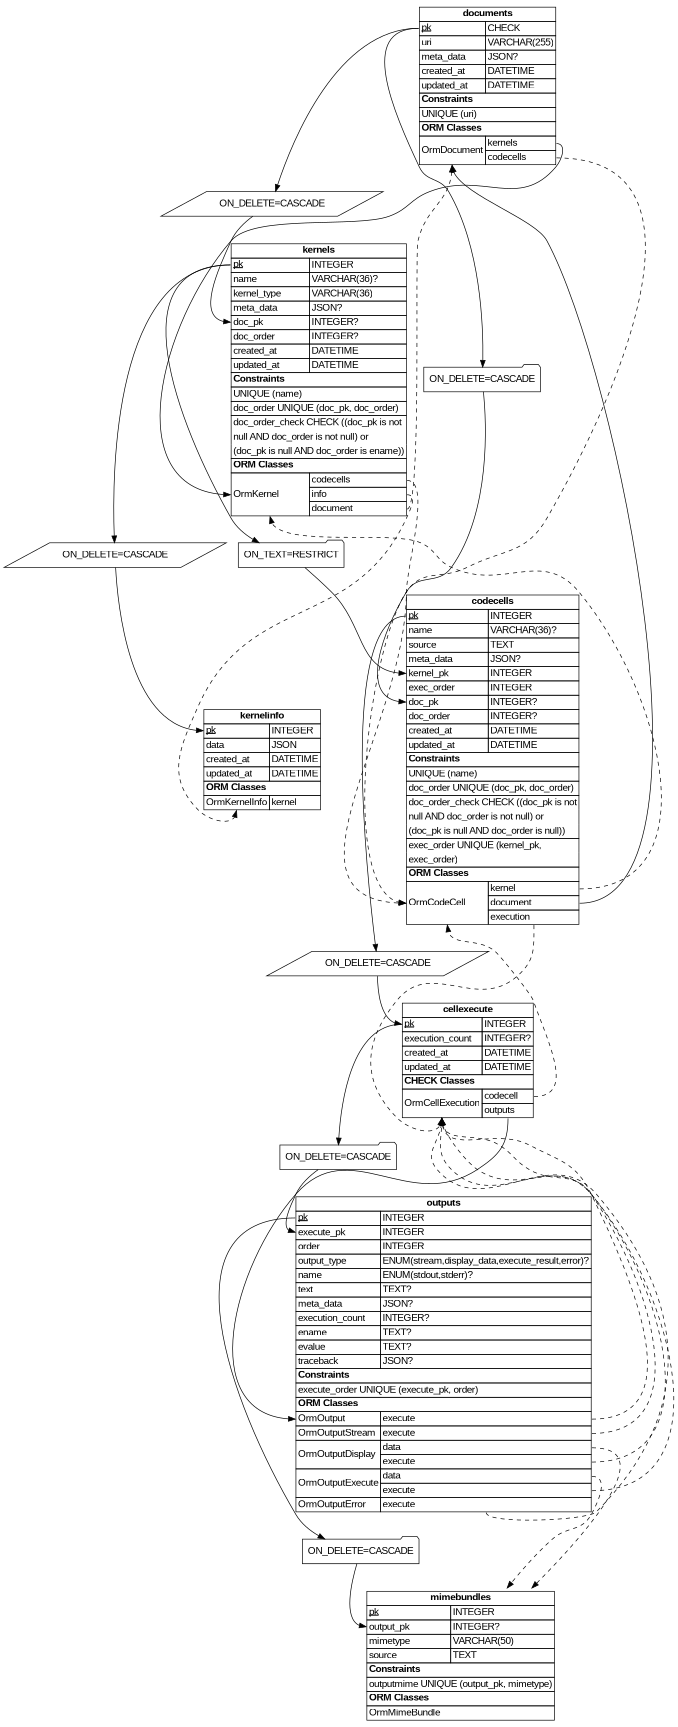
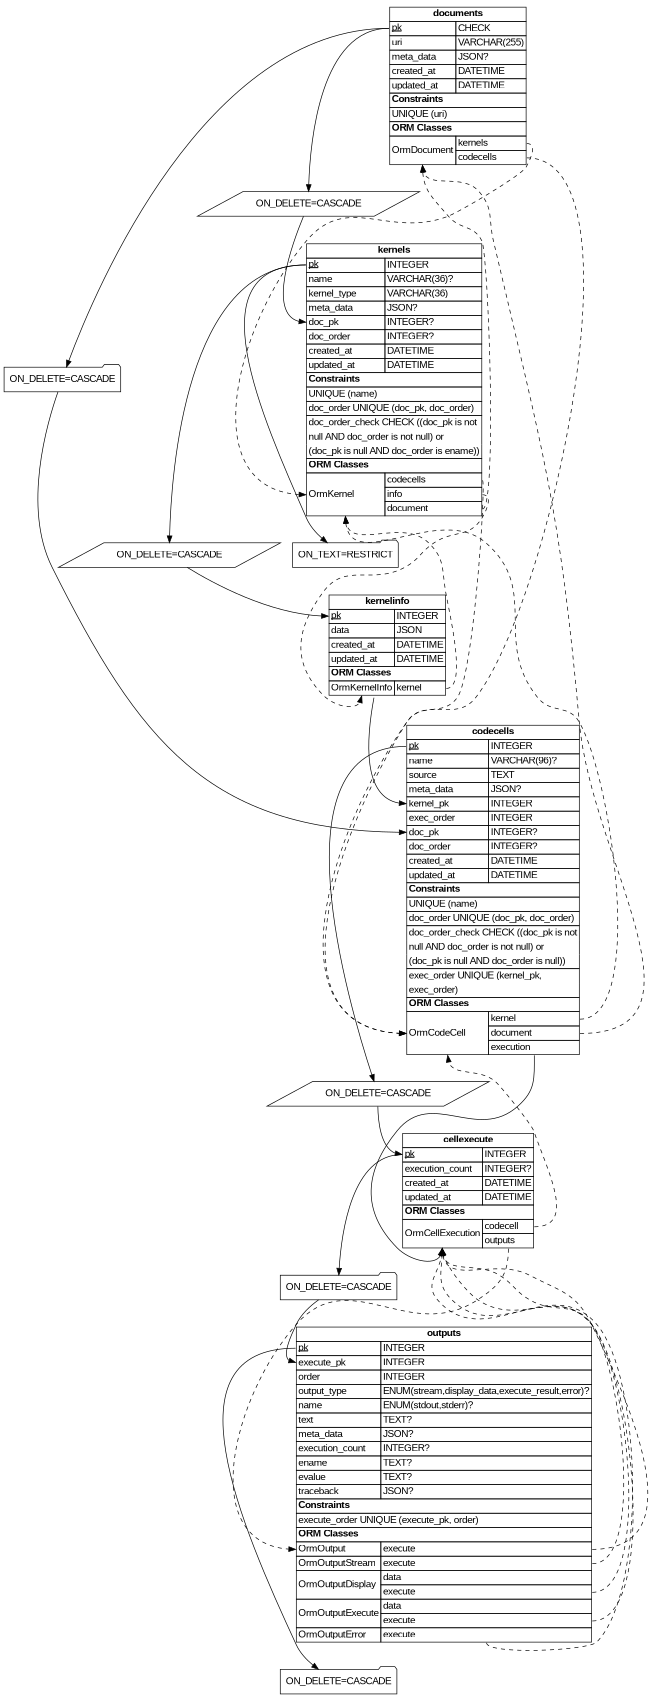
  digraph {
    fontname="Liberation Sans"
    node [fontname="Liberation Sans" shape=plaintext]
    edge [fontname="Liberation Sans" style=dashed]
    n1 [label=<<TABLE BORDER="0" CELLBORDER="1" CELLSPACING="0"> <TR><TD COLSPAN="2"><B>documents</B></TD></TR> <TR><TD ALIGN="LEFT" PORT="pk"><u>pk</u></TD><TD ALIGN="LEFT">CHECK</TD></TR> <TR><TD ALIGN="LEFT" PORT="uri">uri</TD><TD ALIGN="LEFT">VARCHAR(255)</TD></TR> <TR><TD ALIGN="LEFT" PORT="meta_data">meta_data</TD><TD ALIGN="LEFT">JSON?</TD></TR> <TR><TD ALIGN="LEFT" PORT="created_at">created_at</TD><TD ALIGN="LEFT">DATETIME</TD></TR> <TR><TD ALIGN="LEFT" PORT="updated_at">updated_at</TD><TD ALIGN="LEFT">DATETIME</TD></TR> <TR><TD ALIGN="LEFT" COLSPAN="2"><B>Constraints</B></TD></TR> <TR><TD ALIGN="LEFT" COLSPAN="2" SIDES="TBLR">UNIQUE (uri)</TD></TR> <TR><TD ALIGN="LEFT" COLSPAN="2"><B>ORM Classes</B></TD></TR> <TR><TD ROWSPAN="2" ALIGN="LEFT" PORT="OrmDocument">OrmDocument</TD><TD ALIGN="LEFT" PORT="OrmDocument_kernels">kernels</TD></TR> <TR><TD ALIGN="LEFT" PORT="OrmDocument_codecells">codecells</TD></TR> </TABLE>>]
    n2 [label=<<TABLE BORDER="0" CELLBORDER="1" CELLSPACING="0"> <TR><TD COLSPAN="2"><B>kernels</B></TD></TR> <TR><TD ALIGN="LEFT" PORT="pk"><u>pk</u></TD><TD ALIGN="LEFT">INTEGER</TD></TR> <TR><TD ALIGN="LEFT" PORT="name">name</TD><TD ALIGN="LEFT">VARCHAR(36)?</TD></TR> <TR><TD ALIGN="LEFT" PORT="kernel_type">kernel_type</TD><TD ALIGN="LEFT">VARCHAR(36)</TD></TR> <TR><TD ALIGN="LEFT" PORT="meta_data">meta_data</TD><TD ALIGN="LEFT">JSON?</TD></TR> <TR><TD ALIGN="LEFT" PORT="doc_pk">doc_pk</TD><TD ALIGN="LEFT">INTEGER?</TD></TR> <TR><TD ALIGN="LEFT" PORT="doc_order">doc_order</TD><TD ALIGN="LEFT">INTEGER?</TD></TR> <TR><TD ALIGN="LEFT" PORT="created_at">created_at</TD><TD ALIGN="LEFT">DATETIME</TD></TR> <TR><TD ALIGN="LEFT" PORT="updated_at">updated_at</TD><TD ALIGN="LEFT">DATETIME</TD></TR> <TR><TD ALIGN="LEFT" COLSPAN="2"><B>Constraints</B></TD></TR> <TR><TD ALIGN="LEFT" COLSPAN="2" SIDES="TBLR">UNIQUE (name)</TD></TR> <TR><TD ALIGN="LEFT" COLSPAN="2" SIDES="TBLR">doc_order UNIQUE (doc_pk, doc_order)</TD></TR> <TR><TD ALIGN="LEFT" COLSPAN="2" SIDES="TLR">doc_order_check CHECK ((doc_pk is not</TD></TR> <TR><TD ALIGN="LEFT" COLSPAN="2" SIDES="LR">null AND doc_order is not null) or</TD></TR> <TR><TD ALIGN="LEFT" COLSPAN="2" SIDES="BLR">(doc_pk is null AND doc_order is ename))</TD></TR> <TR><TD ALIGN="LEFT" COLSPAN="2"><B>ORM Classes</B></TD></TR> <TR><TD ROWSPAN="3" ALIGN="LEFT" PORT="OrmKernel">OrmKernel</TD><TD ALIGN="LEFT" PORT="OrmKernel_codecells">codecells</TD></TR> <TR><TD ALIGN="LEFT" PORT="OrmKernel_info">info</TD></TR> <TR><TD ALIGN="LEFT" PORT="OrmKernel_document">document</TD></TR> </TABLE>>]
-   n3 [label=<<TABLE BORDER="0" CELLBORDER="1" CELLSPACING="0"> <TR><TD COLSPAN="2"><B>codecells</B></TD></TR> <TR><TD ALIGN="LEFT" PORT="pk"><u>pk</u></TD><TD ALIGN="LEFT">INTEGER</TD></TR> <TR><TD ALIGN="LEFT" PORT="name">name</TD><TD ALIGN="LEFT">VARCHAR(36)?</TD></TR> <TR><TD ALIGN="LEFT" PORT="source">source</TD><TD ALIGN="LEFT">TEXT</TD></TR> <TR><TD ALIGN="LEFT" PORT="meta_data">meta_data</TD><TD ALIGN="LEFT">JSON?</TD></TR> <TR><TD ALIGN="LEFT" PORT="kernel_pk">kernel_pk</TD><TD ALIGN="LEFT">INTEGER</TD></TR> <TR><TD ALIGN="LEFT" PORT="exec_order">exec_order</TD><TD ALIGN="LEFT">INTEGER</TD></TR> <TR><TD ALIGN="LEFT" PORT="doc_pk">doc_pk</TD><TD ALIGN="LEFT">INTEGER?</TD></TR> <TR><TD ALIGN="LEFT" PORT="doc_order">doc_order</TD><TD ALIGN="LEFT">INTEGER?</TD></TR> <TR><TD ALIGN="LEFT" PORT="created_at">created_at</TD><TD ALIGN="LEFT">DATETIME</TD></TR> <TR><TD ALIGN="LEFT" PORT="updated_at">updated_at</TD><TD ALIGN="LEFT">DATETIME</TD></TR> <TR><TD ALIGN="LEFT" COLSPAN="2"><B>Constraints</B></TD></TR> <TR><TD ALIGN="LEFT" COLSPAN="2" SIDES="TBLR">UNIQUE (name)</TD></TR> <TR><TD ALIGN="LEFT" COLSPAN="2" SIDES="TBLR">doc_order UNIQUE (doc_pk, doc_order)</TD></TR> <TR><TD ALIGN="LEFT" COLSPAN="2" SIDES="TLR">doc_order_check CHECK ((doc_pk is not</TD></TR> <TR><TD ALIGN="LEFT" COLSPAN="2" SIDES="LR">null AND doc_order is not null) or</TD></TR> <TR><TD ALIGN="LEFT" COLSPAN="2" SIDES="BLR">(doc_pk is null AND doc_order is null))</TD></TR> <TR><TD ALIGN="LEFT" COLSPAN="2" SIDES="TLR">exec_order UNIQUE (kernel_pk,</TD></TR> <TR><TD ALIGN="LEFT" COLSPAN="2" SIDES="BLR">exec_order)</TD></TR> <TR><TD ALIGN="LEFT" COLSPAN="2"><B>ORM Classes</B></TD></TR> <TR><TD ROWSPAN="3" ALIGN="LEFT" PORT="OrmCodeCell">OrmCodeCell</TD><TD ALIGN="LEFT" PORT="OrmCodeCell_kernel">kernel</TD></TR> <TR><TD ALIGN="LEFT" PORT="OrmCodeCell_document">document</TD></TR> <TR><TD ALIGN="LEFT" PORT="OrmCodeCell_execution">execution</TD></TR> </TABLE>>]
+   n3 [label=<<TABLE BORDER="0" CELLBORDER="1" CELLSPACING="0"> <TR><TD COLSPAN="2"><B>codecells</B></TD></TR> <TR><TD ALIGN="LEFT" PORT="pk"><u>pk</u></TD><TD ALIGN="LEFT">INTEGER</TD></TR> <TR><TD ALIGN="LEFT" PORT="name">name</TD><TD ALIGN="LEFT">VARCHAR(96)?</TD></TR> <TR><TD ALIGN="LEFT" PORT="source">source</TD><TD ALIGN="LEFT">TEXT</TD></TR> <TR><TD ALIGN="LEFT" PORT="meta_data">meta_data</TD><TD ALIGN="LEFT">JSON?</TD></TR> <TR><TD ALIGN="LEFT" PORT="kernel_pk">kernel_pk</TD><TD ALIGN="LEFT">INTEGER</TD></TR> <TR><TD ALIGN="LEFT" PORT="exec_order">exec_order</TD><TD ALIGN="LEFT">INTEGER</TD></TR> <TR><TD ALIGN="LEFT" PORT="doc_pk">doc_pk</TD><TD ALIGN="LEFT">INTEGER?</TD></TR> <TR><TD ALIGN="LEFT" PORT="doc_order">doc_order</TD><TD ALIGN="LEFT">INTEGER?</TD></TR> <TR><TD ALIGN="LEFT" PORT="created_at">created_at</TD><TD ALIGN="LEFT">DATETIME</TD></TR> <TR><TD ALIGN="LEFT" PORT="updated_at">updated_at</TD><TD ALIGN="LEFT">DATETIME</TD></TR> <TR><TD ALIGN="LEFT" COLSPAN="2"><B>Constraints</B></TD></TR> <TR><TD ALIGN="LEFT" COLSPAN="2" SIDES="TBLR">UNIQUE (name)</TD></TR> <TR><TD ALIGN="LEFT" COLSPAN="2" SIDES="TBLR">doc_order UNIQUE (doc_pk, doc_order)</TD></TR> <TR><TD ALIGN="LEFT" COLSPAN="2" SIDES="TLR">doc_order_check CHECK ((doc_pk is not</TD></TR> <TR><TD ALIGN="LEFT" COLSPAN="2" SIDES="LR">null AND doc_order is not null) or</TD></TR> <TR><TD ALIGN="LEFT" COLSPAN="2" SIDES="BLR">(doc_pk is null AND doc_order is null))</TD></TR> <TR><TD ALIGN="LEFT" COLSPAN="2" SIDES="TLR">exec_order UNIQUE (kernel_pk,</TD></TR> <TR><TD ALIGN="LEFT" COLSPAN="2" SIDES="BLR">exec_order)</TD></TR> <TR><TD ALIGN="LEFT" COLSPAN="2"><B>ORM Classes</B></TD></TR> <TR><TD ROWSPAN="3" ALIGN="LEFT" PORT="OrmCodeCell">OrmCodeCell</TD><TD ALIGN="LEFT" PORT="OrmCodeCell_kernel">kernel</TD></TR> <TR><TD ALIGN="LEFT" PORT="OrmCodeCell_document">document</TD></TR> <TR><TD ALIGN="LEFT" PORT="OrmCodeCell_execution">execution</TD></TR> </TABLE>>]
    n4 [label="ON_DELETE=CASCADE" shape=parallelogram]
    n5 [label="ON_DELETE=CASCADE" shape=folder]
    n6 [label=<<TABLE BORDER="0" CELLBORDER="1" CELLSPACING="0"> <TR><TD COLSPAN="2"><B>kernelinfo</B></TD></TR> <TR><TD ALIGN="LEFT" PORT="pk"><u>pk</u></TD><TD ALIGN="LEFT">INTEGER</TD></TR> <TR><TD ALIGN="LEFT" PORT="data">data</TD><TD ALIGN="LEFT">JSON</TD></TR> <TR><TD ALIGN="LEFT" PORT="created_at">created_at</TD><TD ALIGN="LEFT">DATETIME</TD></TR> <TR><TD ALIGN="LEFT" PORT="updated_at">updated_at</TD><TD ALIGN="LEFT">DATETIME</TD></TR> <TR><TD ALIGN="LEFT" COLSPAN="2"><B>ORM Classes</B></TD></TR> <TR><TD ROWSPAN="1" ALIGN="LEFT" PORT="OrmKernelInfo">OrmKernelInfo</TD><TD ALIGN="LEFT" PORT="OrmKernelInfo_kernel">kernel</TD></TR> </TABLE>>]
    n7 [label="ON_TEXT=RESTRICT" shape=folder]
    n8 [label="ON_DELETE=CASCADE" shape=parallelogram]
-   n9 [label=<<TABLE BORDER="0" CELLBORDER="1" CELLSPACING="0"> <TR><TD COLSPAN="2"><B>cellexecute</B></TD></TR> <TR><TD ALIGN="LEFT" PORT="pk"><u>pk</u></TD><TD ALIGN="LEFT">INTEGER</TD></TR> <TR><TD ALIGN="LEFT" PORT="execution_count">execution_count</TD><TD ALIGN="LEFT">INTEGER?</TD></TR> <TR><TD ALIGN="LEFT" PORT="created_at">created_at</TD><TD ALIGN="LEFT">DATETIME</TD></TR> <TR><TD ALIGN="LEFT" PORT="updated_at">updated_at</TD><TD ALIGN="LEFT">DATETIME</TD></TR> <TR><TD ALIGN="LEFT" COLSPAN="2"><B>CHECK Classes</B></TD></TR> <TR><TD ROWSPAN="2" ALIGN="LEFT" PORT="OrmCellExecution">OrmCellExecution</TD><TD ALIGN="LEFT" PORT="OrmCellExecution_codecell">codecell</TD></TR> <TR><TD ALIGN="LEFT" PORT="OrmCellExecution_outputs">outputs</TD></TR> </TABLE>>]
+   n9 [label=<<TABLE BORDER="0" CELLBORDER="1" CELLSPACING="0"> <TR><TD COLSPAN="2"><B>cellexecute</B></TD></TR> <TR><TD ALIGN="LEFT" PORT="pk"><u>pk</u></TD><TD ALIGN="LEFT">INTEGER</TD></TR> <TR><TD ALIGN="LEFT" PORT="execution_count">execution_count</TD><TD ALIGN="LEFT">INTEGER?</TD></TR> <TR><TD ALIGN="LEFT" PORT="created_at">created_at</TD><TD ALIGN="LEFT">DATETIME</TD></TR> <TR><TD ALIGN="LEFT" PORT="updated_at">updated_at</TD><TD ALIGN="LEFT">DATETIME</TD></TR> <TR><TD ALIGN="LEFT" COLSPAN="2"><B>ORM Classes</B></TD></TR> <TR><TD ROWSPAN="2" ALIGN="LEFT" PORT="OrmCellExecution">OrmCellExecution</TD><TD ALIGN="LEFT" PORT="OrmCellExecution_codecell">codecell</TD></TR> <TR><TD ALIGN="LEFT" PORT="OrmCellExecution_outputs">outputs</TD></TR> </TABLE>>]
    n10 [label="ON_DELETE=CASCADE" shape=parallelogram]
    n11 [label=<<TABLE BORDER="0" CELLBORDER="1" CELLSPACING="0"> <TR><TD COLSPAN="2"><B>outputs</B></TD></TR> <TR><TD ALIGN="LEFT" PORT="pk"><u>pk</u></TD><TD ALIGN="LEFT">INTEGER</TD></TR> <TR><TD ALIGN="LEFT" PORT="execute_pk">execute_pk</TD><TD ALIGN="LEFT">INTEGER</TD></TR> <TR><TD ALIGN="LEFT" PORT="order">order</TD><TD ALIGN="LEFT">INTEGER</TD></TR> <TR><TD ALIGN="LEFT" PORT="output_type">output_type</TD><TD ALIGN="LEFT">ENUM(stream,display_data,execute_result,error)?</TD></TR> <TR><TD ALIGN="LEFT" PORT="name">name</TD><TD ALIGN="LEFT">ENUM(stdout,stderr)?</TD></TR> <TR><TD ALIGN="LEFT" PORT="text">text</TD><TD ALIGN="LEFT">TEXT?</TD></TR> <TR><TD ALIGN="LEFT" PORT="meta_data">meta_data</TD><TD ALIGN="LEFT">JSON?</TD></TR> <TR><TD ALIGN="LEFT" PORT="execution_count">execution_count</TD><TD ALIGN="LEFT">INTEGER?</TD></TR> <TR><TD ALIGN="LEFT" PORT="ename">ename</TD><TD ALIGN="LEFT">TEXT?</TD></TR> <TR><TD ALIGN="LEFT" PORT="evalue">evalue</TD><TD ALIGN="LEFT">TEXT?</TD></TR> <TR><TD ALIGN="LEFT" PORT="traceback">traceback</TD><TD ALIGN="LEFT">JSON?</TD></TR> <TR><TD ALIGN="LEFT" COLSPAN="2"><B>Constraints</B></TD></TR> <TR><TD ALIGN="LEFT" COLSPAN="2" SIDES="TBLR">execute_order UNIQUE (execute_pk, order)</TD></TR> <TR><TD ALIGN="LEFT" COLSPAN="2"><B>ORM Classes</B></TD></TR> <TR><TD ROWSPAN="1" ALIGN="LEFT" PORT="OrmOutput">OrmOutput</TD><TD ALIGN="LEFT" PORT="OrmOutput_execute">execute</TD></TR> <TR><TD ROWSPAN="1" ALIGN="LEFT" PORT="OrmOutputStream">OrmOutputStream</TD><TD ALIGN="LEFT" PORT="OrmOutputStream_execute">execute</TD></TR> <TR><TD ROWSPAN="2" ALIGN="LEFT" PORT="OrmOutputDisplay">OrmOutputDisplay</TD><TD ALIGN="LEFT" PORT="OrmOutputDisplay_data">data</TD></TR> <TR><TD ALIGN="LEFT" PORT="OrmOutputDisplay_execute">execute</TD></TR> <TR><TD ROWSPAN="2" ALIGN="LEFT" PORT="OrmOutputExecute">OrmOutputExecute</TD><TD ALIGN="LEFT" PORT="OrmOutputExecute_data">data</TD></TR> <TR><TD ALIGN="LEFT" PORT="OrmOutputExecute_execute">execute</TD></TR> <TR><TD ROWSPAN="1" ALIGN="LEFT" PORT="OrmOutputError">OrmOutputError</TD><TD ALIGN="LEFT" PORT="OrmOutputError_execute">execute</TD></TR> </TABLE>>]
    n12 [label="ON_DELETE=CASCADE" shape=folder]
-   n13 [label=<<TABLE BORDER="0" CELLBORDER="1" CELLSPACING="0"> <TR><TD COLSPAN="2"><B>mimebundles</B></TD></TR> <TR><TD ALIGN="LEFT" PORT="pk"><u>pk</u></TD><TD ALIGN="LEFT">INTEGER</TD></TR> <TR><TD ALIGN="LEFT" PORT="output_pk">output_pk</TD><TD ALIGN="LEFT">INTEGER?</TD></TR> <TR><TD ALIGN="LEFT" PORT="mimetype">mimetype</TD><TD ALIGN="LEFT">VARCHAR(50)</TD></TR> <TR><TD ALIGN="LEFT" PORT="source">source</TD><TD ALIGN="LEFT">TEXT</TD></TR> <TR><TD ALIGN="LEFT" COLSPAN="2"><B>Constraints</B></TD></TR> <TR><TD ALIGN="LEFT" COLSPAN="2" SIDES="TBLR">outputmime UNIQUE (output_pk, mimetype)</TD></TR> <TR><TD ALIGN="LEFT" COLSPAN="2"><B>ORM Classes</B></TD></TR> <TR><TD COLSPAN="2" ALIGN="LEFT">OrmMimeBundle</TD></TR> </TABLE>>]
    n14 [label="ON_DELETE=CASCADE" shape=folder]
-   n1 -> n2 [headport=OrmKernel style=solid tailport=OrmDocument_kernels]
+   n1 -> n2 [headport=OrmKernel tailport=OrmDocument_kernels]
    n1 -> n3 [headport=OrmCodeCell tailport=OrmDocument_codecells]
    n1 -> n4 [style=solid tailport=pk]
    n1 -> n5 [style=solid tailport=pk]
    n2 -> n1 [headport=OrmDocument tailport=OrmKernel_document]
    n2 -> n3 [headport=OrmCodeCell tailport=OrmKernel_codecells]
    n2 -> n6 [headport=OrmKernelInfo tailport=OrmKernel_info]
    n2 -> n7 [style=solid tailport=pk]
    n2 -> n8 [style=solid tailport=pk]
-   n3 -> n1 [headport=OrmDocument style=solid tailport=OrmCodeCell_document]
+   n3 -> n1 [headport=OrmDocument tailport=OrmCodeCell_document]
    n3 -> n2 [headport=OrmKernel tailport=OrmCodeCell_kernel]
-   n3 -> n9 [headport=OrmCellExecution tailport=OrmCodeCell_execution]
+   n3 -> n9 [headport=OrmCellExecution style=solid tailport=OrmCodeCell_execution]
    n3 -> n10 [style=solid tailport=pk]
    n4 -> n2 [headport=doc_pk style=solid]
    n5 -> n3 [headport=doc_pk style=solid]
-   n7 -> n3 [headport=kernel_pk style=solid]
+   n6 -> n2 [headport=OrmKernel tailport=OrmKernelInfo_kernel]
+   n6 -> n3 [headport=kernel_pk style=solid]
    n8 -> n6 [headport=pk style=solid]
    n9 -> n3 [headport=OrmCodeCell tailport=OrmCellExecution_codecell]
-   n9 -> n11 [headport=OrmOutput style=solid tailport=OrmCellExecution_outputs]
+   n9 -> n11 [headport=OrmOutput tailport=OrmCellExecution_outputs]
    n9 -> n12 [style=solid tailport=pk]
    n10 -> n9 [headport=pk style=solid]
    n11 -> n9 [headport=OrmCellExecution tailport=OrmOutput_execute]
    n11 -> n9 [headport=OrmCellExecution tailport=OrmOutputStream_execute]
    n11 -> n9 [headport=OrmCellExecution tailport=OrmOutputDisplay_execute]
    n11 -> n9 [headport=OrmCellExecution tailport=OrmOutputExecute_execute]
    n11 -> n9 [headport=OrmCellExecution tailport=OrmOutputError_execute]
-   n11 -> n13 [headport=OrmMimeBundle tailport=OrmOutputDisplay_data]
-   n11 -> n13 [headport=OrmMimeBundle tailport=OrmOutputExecute_data]
    n11 -> n14 [style=solid tailport=pk]
    n12 -> n11 [headport=execute_pk style=solid]
-   n14 -> n13 [headport=output_pk style=solid]
  }
